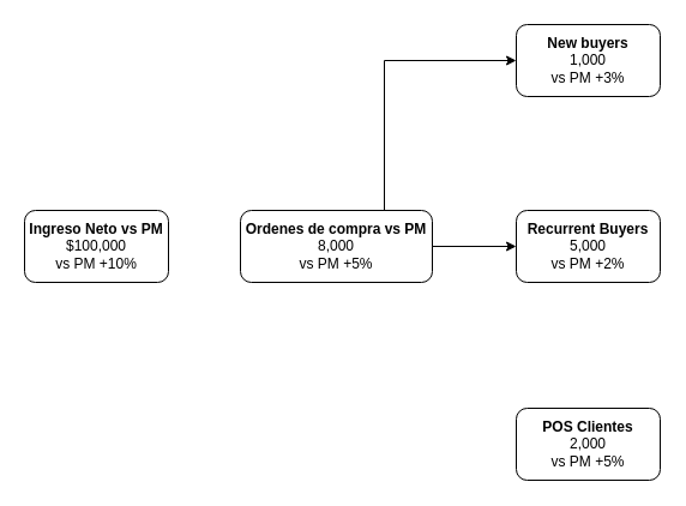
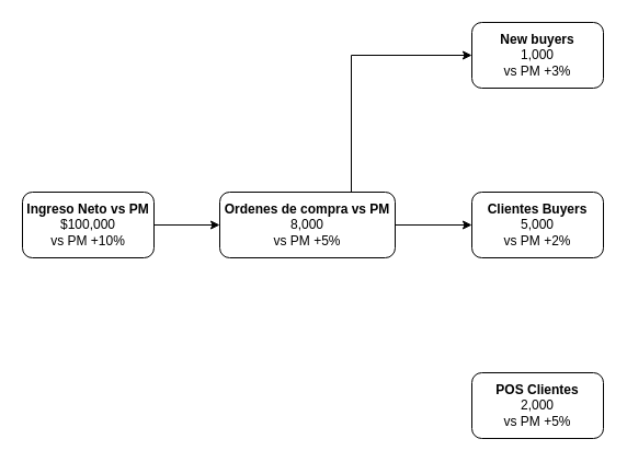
  <mxCell id="0" />
  <mxCell id="1" parent="0" />
+ <mxCell id="2" style="edgeStyle=orthogonalEdgeStyle;rounded=0;orthogonalLoop=1;jettySize=auto;html=1;exitX=1;exitY=0.5;exitDx=0;exitDy=0;" edge="1" parent="1" source="3" target="6"><mxGeometry relative="1" as="geometry" /></mxCell>
  <mxCell id="3" value="&lt;b&gt;Ingreso Neto vs PM&lt;/b&gt;&lt;br&gt;$100,000&lt;br&gt;vs PM +10%" style="rounded=1;whiteSpace=wrap;html=1;" vertex="1" parent="1"><mxGeometry x="20" y="175" width="120" height="60" as="geometry" /></mxCell>
  <mxCell id="4" style="edgeStyle=orthogonalEdgeStyle;rounded=0;orthogonalLoop=1;jettySize=auto;html=1;exitX=1;exitY=0.5;exitDx=0;exitDy=0;" edge="1" parent="1" source="6" target="8"><mxGeometry relative="1" as="geometry" /></mxCell>
  <mxCell id="5" style="edgeStyle=orthogonalEdgeStyle;rounded=0;orthogonalLoop=1;jettySize=auto;html=1;exitX=0.75;exitY=0;exitDx=0;exitDy=0;entryX=0;entryY=0.5;entryDx=0;entryDy=0;" edge="1" parent="1" source="6" target="7"><mxGeometry relative="1" as="geometry" /></mxCell>
  <mxCell id="6" value="&lt;b&gt;Ordenes de compra vs PM&lt;/b&gt;&lt;br&gt;8,000&lt;br&gt;vs PM +5%" style="rounded=1;whiteSpace=wrap;html=1;" vertex="1" parent="1"><mxGeometry x="200" y="175" width="160" height="60" as="geometry" /></mxCell>
  <mxCell id="7" value="&lt;b&gt;New buyers&lt;/b&gt;&lt;br&gt;1,000&lt;br&gt;vs PM +3%" style="rounded=1;whiteSpace=wrap;html=1;" vertex="1" parent="1"><mxGeometry x="430" y="20" width="120" height="60" as="geometry" /></mxCell>
- <mxCell id="8" value="&lt;b&gt;Recurrent Buyers&lt;br&gt;&lt;/b&gt;5,000&lt;br&gt;vs PM +2%" style="rounded=1;whiteSpace=wrap;html=1;" vertex="1" parent="1"><mxGeometry x="430" y="175" width="120" height="60" as="geometry" /></mxCell>
+ <mxCell id="8" value="&lt;b&gt;Clientes Buyers&lt;br&gt;&lt;/b&gt;5,000&lt;br&gt;vs PM +2%" style="rounded=1;whiteSpace=wrap;html=1;" vertex="1" parent="1"><mxGeometry x="430" y="175" width="120" height="60" as="geometry" /></mxCell>
  <mxCell id="9" value="&lt;b&gt;POS Clientes&lt;br&gt;&lt;/b&gt;2,000&lt;br&gt;vs PM +5%" style="rounded=1;whiteSpace=wrap;html=1;" vertex="1" parent="1"><mxGeometry x="430" y="340" width="120" height="60" as="geometry" /></mxCell>
